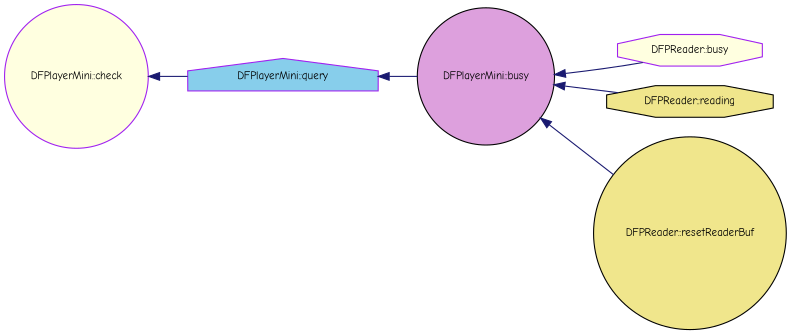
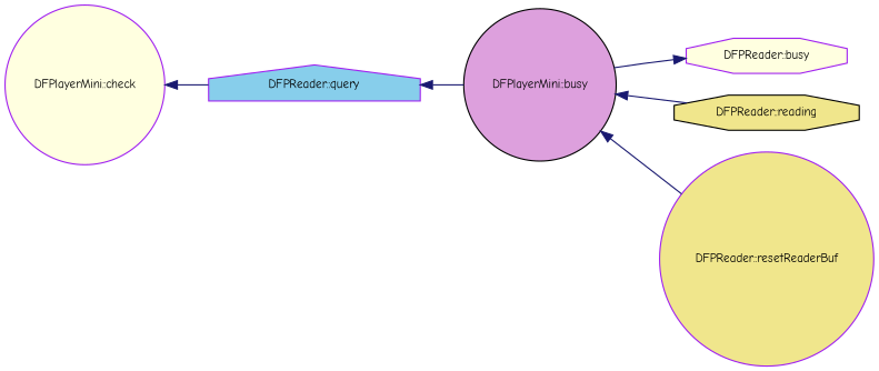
  digraph {
    fontname="Comic Neue"
    rankdir=LR
    node [color=purple fillcolor=lightyellow fontname="Comic Neue" fontsize=10 shape=circle style=filled]
    edge [color=midnightblue dir=back fontname="Comic Neue" fontsize=10 labelfontname=Helvetica labelfontsize=10 style=solid]
-   n1 [fillcolor=skyblue fontcolor=black height=0.2 label="DFPlayerMini::query" shape=house width=0.4]
+   n1 [fillcolor=skyblue fontcolor=black height=0.2 label="DFPReader::query" shape=house width=0.4]
    n2 [color=black fillcolor=plum height=0.2 label="DFPlayerMini::busy" width=0.4]
    n3 [height=0.2 label="DFPReader::busy" shape=octagon width=0.4]
    n4 [color=black fillcolor=khaki height=0.2 label="DFPReader::reading" shape=octagon width=0.4]
-   n5 [color=black fillcolor=khaki height=0.2 label="DFPReader::resetReaderBuf" width=0.4]
+   n5 [fillcolor=khaki height=0.2 label="DFPReader::resetReaderBuf" width=0.4]
    n6 [height=0.2 label="DFPlayerMini::check" width=0.4]
    n1 -> n2
-   n2 -> n3
+   n3 -> n2
    n2 -> n4
    n2 -> n5
    n6 -> n1
  }
